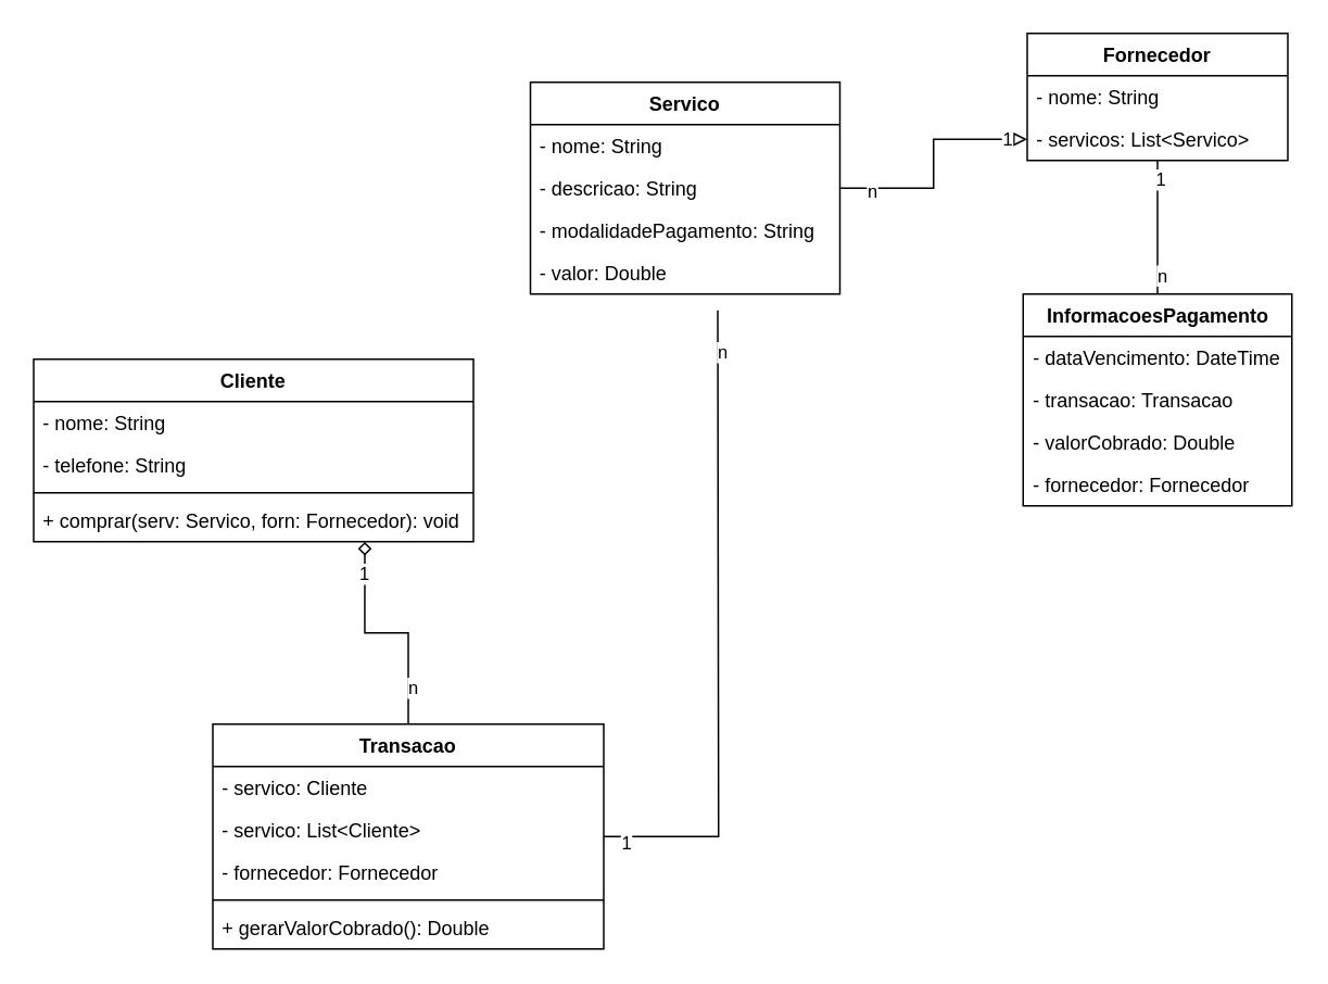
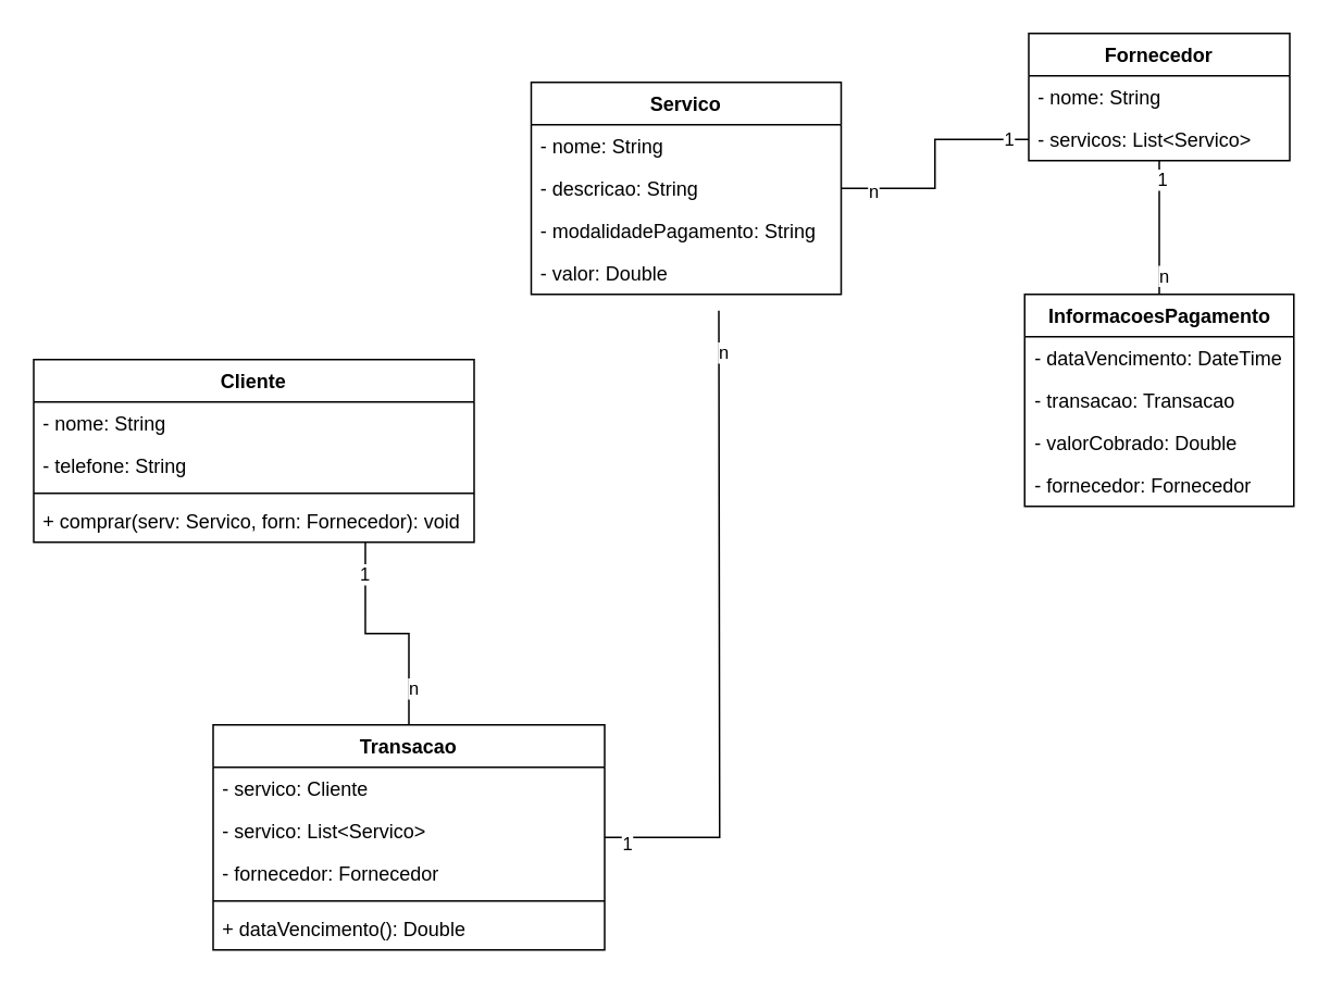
  <mxCell id="0" />
  <mxCell id="1" parent="0" />
  <mxCell id="2" value="Cliente" style="swimlane;fontStyle=1;align=center;verticalAlign=top;childLayout=stackLayout;horizontal=1;startSize=26;horizontalStack=0;resizeParent=1;resizeParentMax=0;resizeLast=0;collapsible=1;marginBottom=0;whiteSpace=wrap;html=1;" parent="1" vertex="1"><mxGeometry x="20" y="220" width="270" height="112" as="geometry" /></mxCell>
  <mxCell id="3" value="- nome: String" style="text;strokeColor=none;fillColor=none;align=left;verticalAlign=top;spacingLeft=4;spacingRight=4;overflow=hidden;rotatable=0;points=[[0,0.5],[1,0.5]];portConstraint=eastwest;whiteSpace=wrap;html=1;" vertex="1" parent="2"><mxGeometry y="26" width="270" height="26" as="geometry" /></mxCell>
  <mxCell id="4" value="- telefone: String" style="text;strokeColor=none;fillColor=none;align=left;verticalAlign=top;spacingLeft=4;spacingRight=4;overflow=hidden;rotatable=0;points=[[0,0.5],[1,0.5]];portConstraint=eastwest;whiteSpace=wrap;html=1;" vertex="1" parent="2"><mxGeometry y="52" width="270" height="26" as="geometry" /></mxCell>
  <mxCell id="5" value="" style="line;strokeWidth=1;fillColor=none;align=left;verticalAlign=middle;spacingTop=-1;spacingLeft=3;spacingRight=3;rotatable=0;labelPosition=right;points=[];portConstraint=eastwest;strokeColor=inherit;" vertex="1" parent="2"><mxGeometry y="78" width="270" height="8" as="geometry" /></mxCell>
  <mxCell id="6" value="+ comprar(serv: Servico, forn: Fornecedor): void" style="text;strokeColor=none;fillColor=none;align=left;verticalAlign=top;spacingLeft=4;spacingRight=4;overflow=hidden;rotatable=0;points=[[0,0.5],[1,0.5]];portConstraint=eastwest;whiteSpace=wrap;html=1;" vertex="1" parent="2"><mxGeometry y="86" width="270" height="26" as="geometry" /></mxCell>
  <mxCell id="7" value="Servico" style="swimlane;fontStyle=1;align=center;verticalAlign=top;childLayout=stackLayout;horizontal=1;startSize=26;horizontalStack=0;resizeParent=1;resizeParentMax=0;resizeLast=0;collapsible=1;marginBottom=0;whiteSpace=wrap;html=1;" parent="1" vertex="1"><mxGeometry x="325" y="50" width="190" height="130" as="geometry" /></mxCell>
  <mxCell id="8" value="- nome: String" style="text;strokeColor=none;fillColor=none;align=left;verticalAlign=top;spacingLeft=4;spacingRight=4;overflow=hidden;rotatable=0;points=[[0,0.5],[1,0.5]];portConstraint=eastwest;whiteSpace=wrap;html=1;" parent="7" vertex="1"><mxGeometry y="26" width="190" height="26" as="geometry" /></mxCell>
  <mxCell id="9" value="- descricao: String" style="text;strokeColor=none;fillColor=none;align=left;verticalAlign=top;spacingLeft=4;spacingRight=4;overflow=hidden;rotatable=0;points=[[0,0.5],[1,0.5]];portConstraint=eastwest;whiteSpace=wrap;html=1;" vertex="1" parent="7"><mxGeometry y="52" width="190" height="26" as="geometry" /></mxCell>
  <mxCell id="10" value="- modalidadePagamento: String" style="text;strokeColor=none;fillColor=none;align=left;verticalAlign=top;spacingLeft=4;spacingRight=4;overflow=hidden;rotatable=0;points=[[0,0.5],[1,0.5]];portConstraint=eastwest;whiteSpace=wrap;html=1;" parent="7" vertex="1"><mxGeometry y="78" width="190" height="26" as="geometry" /></mxCell>
  <mxCell id="11" value="- valor: Double" style="text;strokeColor=none;fillColor=none;align=left;verticalAlign=top;spacingLeft=4;spacingRight=4;overflow=hidden;rotatable=0;points=[[0,0.5],[1,0.5]];portConstraint=eastwest;whiteSpace=wrap;html=1;" vertex="1" parent="7"><mxGeometry y="104" width="190" height="26" as="geometry" /></mxCell>
  <mxCell id="12" value="Fornecedor" style="swimlane;fontStyle=1;align=center;verticalAlign=top;childLayout=stackLayout;horizontal=1;startSize=26;horizontalStack=0;resizeParent=1;resizeParentMax=0;resizeLast=0;collapsible=1;marginBottom=0;whiteSpace=wrap;html=1;" parent="1" vertex="1"><mxGeometry x="630" y="20" width="160" height="78" as="geometry" /></mxCell>
  <mxCell id="13" value="- nome: String" style="text;strokeColor=none;fillColor=none;align=left;verticalAlign=top;spacingLeft=4;spacingRight=4;overflow=hidden;rotatable=0;points=[[0,0.5],[1,0.5]];portConstraint=eastwest;whiteSpace=wrap;html=1;" parent="12" vertex="1"><mxGeometry y="26" width="160" height="26" as="geometry" /></mxCell>
  <mxCell id="14" value="- servicos: List&amp;lt;Servico&amp;gt;" style="text;strokeColor=none;fillColor=none;align=left;verticalAlign=top;spacingLeft=4;spacingRight=4;overflow=hidden;rotatable=0;points=[[0,0.5],[1,0.5]];portConstraint=eastwest;whiteSpace=wrap;html=1;" parent="12" vertex="1"><mxGeometry y="52" width="160" height="26" as="geometry" /></mxCell>
  <mxCell id="15" style="edgeStyle=orthogonalEdgeStyle;rounded=0;orthogonalLoop=1;jettySize=auto;html=1;endArrow=none;endFill=0;" edge="1" parent="1" source="18"><mxGeometry relative="1" as="geometry"><mxPoint x="440" y="190" as="targetPoint" /></mxGeometry></mxCell>
  <mxCell id="16" value="n" style="edgeLabel;html=1;align=center;verticalAlign=middle;resizable=0;points=[];" vertex="1" connectable="0" parent="15"><mxGeometry x="0.869" y="-2" relative="1" as="geometry"><mxPoint as="offset" /></mxGeometry></mxCell>
  <mxCell id="17" value="1" style="edgeLabel;html=1;align=center;verticalAlign=middle;resizable=0;points=[];" vertex="1" connectable="0" parent="15"><mxGeometry x="-0.934" y="-3" relative="1" as="geometry"><mxPoint as="offset" /></mxGeometry></mxCell>
  <mxCell id="18" value="Transacao" style="swimlane;fontStyle=1;align=center;verticalAlign=top;childLayout=stackLayout;horizontal=1;startSize=26;horizontalStack=0;resizeParent=1;resizeParentMax=0;resizeLast=0;collapsible=1;marginBottom=0;whiteSpace=wrap;html=1;" parent="1" vertex="1"><mxGeometry x="130" y="444" width="240" height="138" as="geometry"><mxRectangle x="230" y="420" width="100" height="30" as="alternateBounds" /></mxGeometry></mxCell>
  <mxCell id="19" value="- servico: Cliente" style="text;strokeColor=none;fillColor=none;align=left;verticalAlign=top;spacingLeft=4;spacingRight=4;overflow=hidden;rotatable=0;points=[[0,0.5],[1,0.5]];portConstraint=eastwest;whiteSpace=wrap;html=1;" vertex="1" parent="18"><mxGeometry y="26" width="240" height="26" as="geometry" /></mxCell>
- <mxCell id="20" value="- servico: List&amp;lt;Cliente&amp;gt;" style="text;strokeColor=none;fillColor=none;align=left;verticalAlign=top;spacingLeft=4;spacingRight=4;overflow=hidden;rotatable=0;points=[[0,0.5],[1,0.5]];portConstraint=eastwest;whiteSpace=wrap;html=1;" vertex="1" parent="18"><mxGeometry y="52" width="240" height="26" as="geometry" /></mxCell>
+ <mxCell id="20" value="- servico: List&amp;lt;Servico&amp;gt;" style="text;strokeColor=none;fillColor=none;align=left;verticalAlign=top;spacingLeft=4;spacingRight=4;overflow=hidden;rotatable=0;points=[[0,0.5],[1,0.5]];portConstraint=eastwest;whiteSpace=wrap;html=1;" vertex="1" parent="18"><mxGeometry y="52" width="240" height="26" as="geometry" /></mxCell>
  <mxCell id="21" value="- fornecedor: Fornecedor" style="text;strokeColor=none;fillColor=none;align=left;verticalAlign=top;spacingLeft=4;spacingRight=4;overflow=hidden;rotatable=0;points=[[0,0.5],[1,0.5]];portConstraint=eastwest;whiteSpace=wrap;html=1;" vertex="1" parent="18"><mxGeometry y="78" width="240" height="26" as="geometry" /></mxCell>
  <mxCell id="22" value="" style="line;strokeWidth=1;fillColor=none;align=left;verticalAlign=middle;spacingTop=-1;spacingLeft=3;spacingRight=3;rotatable=0;labelPosition=right;points=[];portConstraint=eastwest;strokeColor=inherit;" vertex="1" parent="18"><mxGeometry y="104" width="240" height="8" as="geometry" /></mxCell>
- <mxCell id="23" value="+ gerarValorCobrado(): Double" style="text;strokeColor=none;fillColor=none;align=left;verticalAlign=top;spacingLeft=4;spacingRight=4;overflow=hidden;rotatable=0;points=[[0,0.5],[1,0.5]];portConstraint=eastwest;whiteSpace=wrap;html=1;" vertex="1" parent="18"><mxGeometry y="112" width="240" height="26" as="geometry" /></mxCell>
+ <mxCell id="23" value="+ dataVencimento(): Double" style="text;strokeColor=none;fillColor=none;align=left;verticalAlign=top;spacingLeft=4;spacingRight=4;overflow=hidden;rotatable=0;points=[[0,0.5],[1,0.5]];portConstraint=eastwest;whiteSpace=wrap;html=1;" vertex="1" parent="18"><mxGeometry y="112" width="240" height="26" as="geometry" /></mxCell>
  <mxCell id="24" style="edgeStyle=orthogonalEdgeStyle;rounded=0;orthogonalLoop=1;jettySize=auto;html=1;endArrow=none;endFill=0;" edge="1" parent="1" source="27" target="12"><mxGeometry relative="1" as="geometry" /></mxCell>
  <mxCell id="25" value="n" style="edgeLabel;html=1;align=center;verticalAlign=middle;resizable=0;points=[];" vertex="1" connectable="0" parent="24"><mxGeometry x="-0.707" y="-2" relative="1" as="geometry"><mxPoint as="offset" /></mxGeometry></mxCell>
  <mxCell id="26" value="1" style="edgeLabel;html=1;align=center;verticalAlign=middle;resizable=0;points=[];" vertex="1" connectable="0" parent="24"><mxGeometry x="0.736" y="-1" relative="1" as="geometry"><mxPoint as="offset" /></mxGeometry></mxCell>
  <mxCell id="27" value="InformacoesPagamento" style="swimlane;fontStyle=1;align=center;verticalAlign=top;childLayout=stackLayout;horizontal=1;startSize=26;horizontalStack=0;resizeParent=1;resizeParentMax=0;resizeLast=0;collapsible=1;marginBottom=0;whiteSpace=wrap;html=1;" parent="1" vertex="1"><mxGeometry x="627.5" y="180" width="165" height="130" as="geometry" /></mxCell>
  <mxCell id="28" value="- dataVencimento: DateTime" style="text;strokeColor=none;fillColor=none;align=left;verticalAlign=top;spacingLeft=4;spacingRight=4;overflow=hidden;rotatable=0;points=[[0,0.5],[1,0.5]];portConstraint=eastwest;whiteSpace=wrap;html=1;" parent="27" vertex="1"><mxGeometry y="26" width="165" height="26" as="geometry" /></mxCell>
  <mxCell id="29" value="- transacao: Transacao" style="text;strokeColor=none;fillColor=none;align=left;verticalAlign=top;spacingLeft=4;spacingRight=4;overflow=hidden;rotatable=0;points=[[0,0.5],[1,0.5]];portConstraint=eastwest;whiteSpace=wrap;html=1;" vertex="1" parent="27"><mxGeometry y="52" width="165" height="26" as="geometry" /></mxCell>
  <mxCell id="30" value="- valorCobrado: Double" style="text;strokeColor=none;fillColor=none;align=left;verticalAlign=top;spacingLeft=4;spacingRight=4;overflow=hidden;rotatable=0;points=[[0,0.5],[1,0.5]];portConstraint=eastwest;whiteSpace=wrap;html=1;" vertex="1" parent="27"><mxGeometry y="78" width="165" height="26" as="geometry" /></mxCell>
  <mxCell id="31" value="- fornecedor: Fornecedor" style="text;strokeColor=none;fillColor=none;align=left;verticalAlign=top;spacingLeft=4;spacingRight=4;overflow=hidden;rotatable=0;points=[[0,0.5],[1,0.5]];portConstraint=eastwest;whiteSpace=wrap;html=1;" vertex="1" parent="27"><mxGeometry y="104" width="165" height="26" as="geometry" /></mxCell>
- <mxCell id="32" style="edgeStyle=orthogonalEdgeStyle;rounded=0;orthogonalLoop=1;jettySize=auto;html=1;entryX=0;entryY=0.5;entryDx=0;entryDy=0;endArrow=block;endFill=0;" edge="1" parent="1" source="9" target="14"><mxGeometry relative="1" as="geometry" /></mxCell>
+ <mxCell id="32" style="edgeStyle=orthogonalEdgeStyle;rounded=0;orthogonalLoop=1;jettySize=auto;html=1;entryX=0;entryY=0.5;entryDx=0;entryDy=0;endArrow=none;endFill=0;" edge="1" parent="1" source="9" target="14"><mxGeometry relative="1" as="geometry" /></mxCell>
  <mxCell id="33" value="1" style="edgeLabel;html=1;align=center;verticalAlign=middle;resizable=0;points=[];" vertex="1" connectable="0" parent="32"><mxGeometry x="0.816" y="1" relative="1" as="geometry"><mxPoint as="offset" /></mxGeometry></mxCell>
  <mxCell id="34" value="n" style="edgeLabel;html=1;align=center;verticalAlign=middle;resizable=0;points=[];" vertex="1" connectable="0" parent="32"><mxGeometry x="-0.736" y="-1" relative="1" as="geometry"><mxPoint as="offset" /></mxGeometry></mxCell>
- <mxCell id="35" style="edgeStyle=orthogonalEdgeStyle;rounded=0;orthogonalLoop=1;jettySize=auto;html=1;entryX=0.753;entryY=1.006;entryDx=0;entryDy=0;entryPerimeter=0;endArrow=diamond;endFill=0;" edge="1" parent="1" source="18" target="6"><mxGeometry relative="1" as="geometry" /></mxCell>
+ <mxCell id="35" style="edgeStyle=orthogonalEdgeStyle;rounded=0;orthogonalLoop=1;jettySize=auto;html=1;entryX=0.753;entryY=1.006;entryDx=0;entryDy=0;entryPerimeter=0;endArrow=none;endFill=0;" edge="1" parent="1" source="18" target="6"><mxGeometry relative="1" as="geometry" /></mxCell>
  <mxCell id="36" value="n" style="edgeLabel;html=1;align=center;verticalAlign=middle;resizable=0;points=[];" vertex="1" connectable="0" parent="35"><mxGeometry x="-0.673" y="-2" relative="1" as="geometry"><mxPoint as="offset" /></mxGeometry></mxCell>
  <mxCell id="37" value="1" style="edgeLabel;html=1;align=center;verticalAlign=middle;resizable=0;points=[];" vertex="1" connectable="0" parent="35"><mxGeometry x="0.711" y="1" relative="1" as="geometry"><mxPoint as="offset" /></mxGeometry></mxCell>
